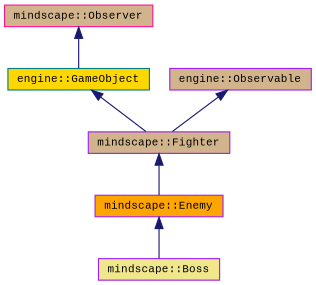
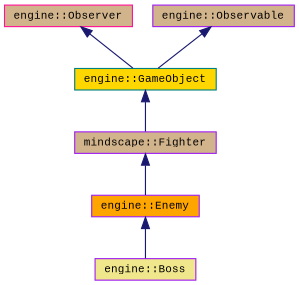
  digraph {
    fontname="Liberation Mono"
    node [color=purple fillcolor=tan fontname="Liberation Mono" fontsize=10 shape=record style=filled]
    edge [color=midnightblue dir=back fontname="Liberation Mono" fontsize=10 labelfontname=Helvetica labelfontsize=10 style=solid]
-   n1 [fillcolor=khaki fontcolor=black height=0.2 label="mindscape::Boss" width=0.4]
-   n2 [fillcolor=orange height=0.2 label="mindscape::Enemy" width=0.4]
+   n1 [fillcolor=khaki fontcolor=black height=0.2 label="engine::Boss" width=0.4]
+   n2 [fillcolor=orange height=0.2 label="engine::Enemy" width=0.4]
    n3 [color=teal fillcolor=gold height=0.2 label="engine::GameObject" width=0.4]
    n4 [height=0.2 label="mindscape::Fighter" width=0.4]
-   n5 [color=deeppink height=0.2 label="mindscape::Observer" width=0.4]
+   n5 [color=deeppink height=0.2 label="engine::Observer" width=0.4]
    n6 [height=0.2 label="engine::Observable" width=0.4]
    n2 -> n1
    n3 -> n4
    n4 -> n2
    n5 -> n3
-   n6 -> n4
+   n6 -> n3
  }
